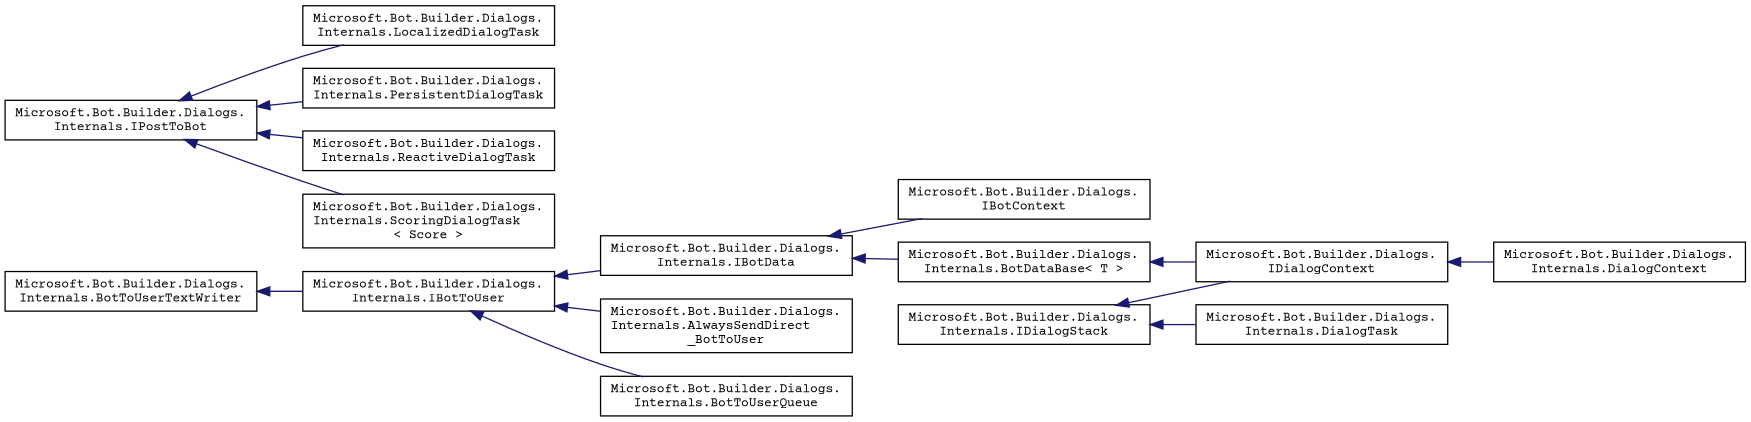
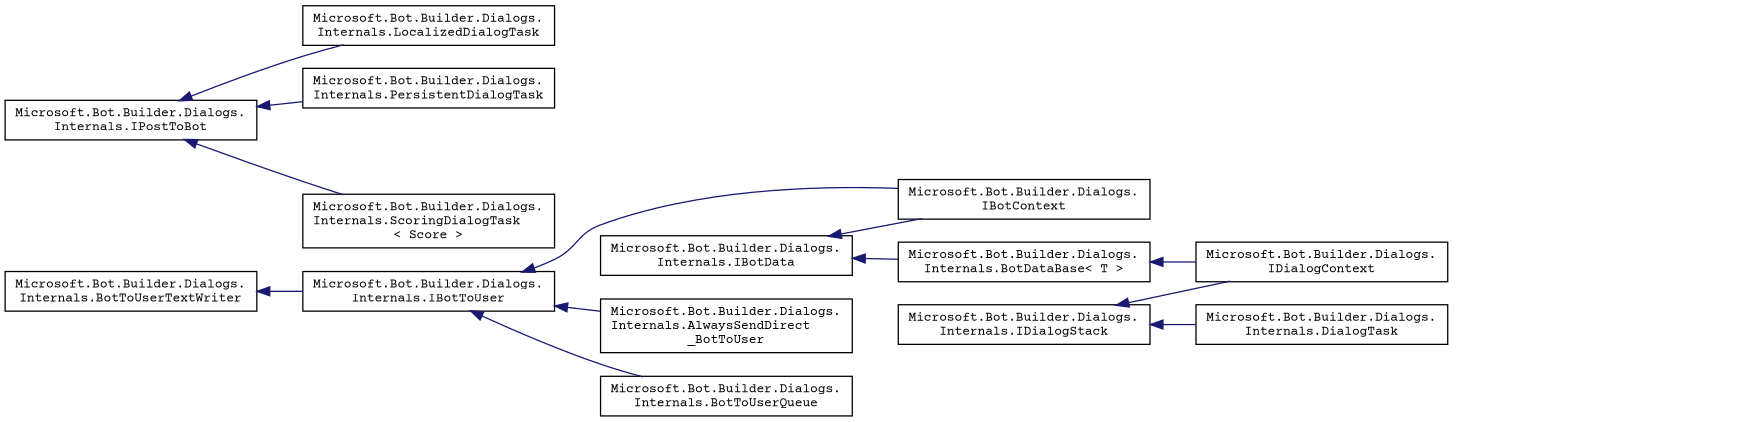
  digraph {
    fontname="Courier Prime"
    rankdir=LR
    node [color=black fillcolor=white fontname="Courier Prime" fontsize=10 shape=record style=filled]
    edge [color=midnightblue dir=back fontname="Courier Prime" fontsize=10 labelfontname=Helvetica labelfontsize=10 style=solid]
    n1 [height=0.2 label="Microsoft.Bot.Builder.Dialogs.\lInternals.IBotData" width=0.4]
    n2 [height=0.2 label="Microsoft.Bot.Builder.Dialogs.\lIBotContext" width=0.4]
    n3 [height=0.2 label="Microsoft.Bot.Builder.Dialogs.\lInternals.BotDataBase\< T \>" width=0.4]
    n4 [height=0.2 label="Microsoft.Bot.Builder.Dialogs.\lIDialogContext" width=0.4]
-   n5 [height=0.2 label="Microsoft.Bot.Builder.Dialogs.\lInternals.DialogContext" width=0.4]
    n6 [height=0.2 label="Microsoft.Bot.Builder.Dialogs.\lInternals.IBotToUser" width=0.4]
    n7 [height=0.2 label="Microsoft.Bot.Builder.Dialogs.\lInternals.AlwaysSendDirect\l_BotToUser" width=0.4]
    n8 [height=0.2 label="Microsoft.Bot.Builder.Dialogs.\lInternals.BotToUserQueue" width=0.4]
    n9 [height=0.2 label="Microsoft.Bot.Builder.Dialogs.\lInternals.BotToUserTextWriter" width=0.4]
    n10 [height=0.2 label="Microsoft.Bot.Builder.Dialogs.\lInternals.IDialogStack" width=0.4]
    n11 [height=0.2 label="Microsoft.Bot.Builder.Dialogs.\lInternals.DialogTask" width=0.4]
    n12 [height=0.2 label="Microsoft.Bot.Builder.Dialogs.\lInternals.IPostToBot" width=0.4]
    n13 [height=0.2 label="Microsoft.Bot.Builder.Dialogs.\lInternals.LocalizedDialogTask" width=0.4]
    n14 [height=0.2 label="Microsoft.Bot.Builder.Dialogs.\lInternals.PersistentDialogTask" width=0.4]
-   n15 [height=0.2 label="Microsoft.Bot.Builder.Dialogs.\lInternals.ReactiveDialogTask" width=0.4]
    n16 [height=0.2 label="Microsoft.Bot.Builder.Dialogs.\lInternals.ScoringDialogTask\l\< Score \>" width=0.4]
    n1 -> n2
    n1 -> n3
    n3 -> n4
-   n4 -> n5
-   n6 -> n1
+   n6 -> n2
    n6 -> n7
    n6 -> n8
    n9 -> n6
    n10 -> n4
    n10 -> n11
    n12 -> n13
    n12 -> n14
-   n12 -> n15
    n12 -> n16
  }
